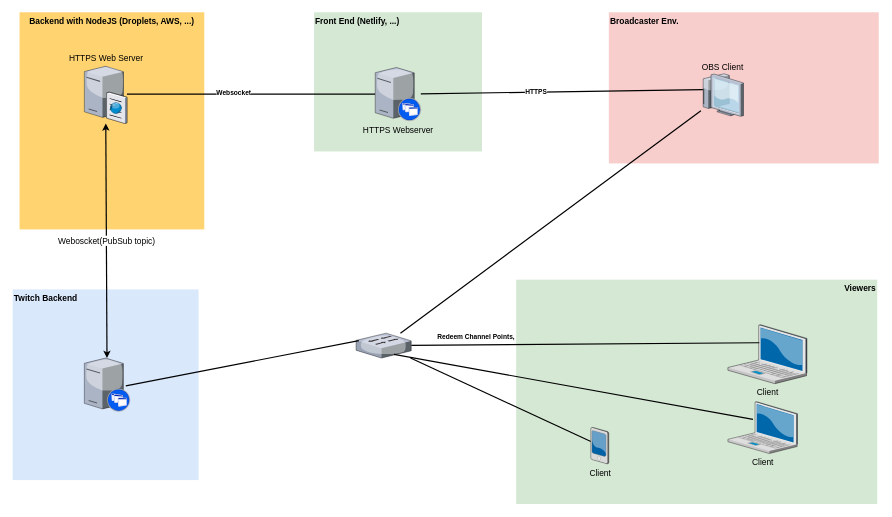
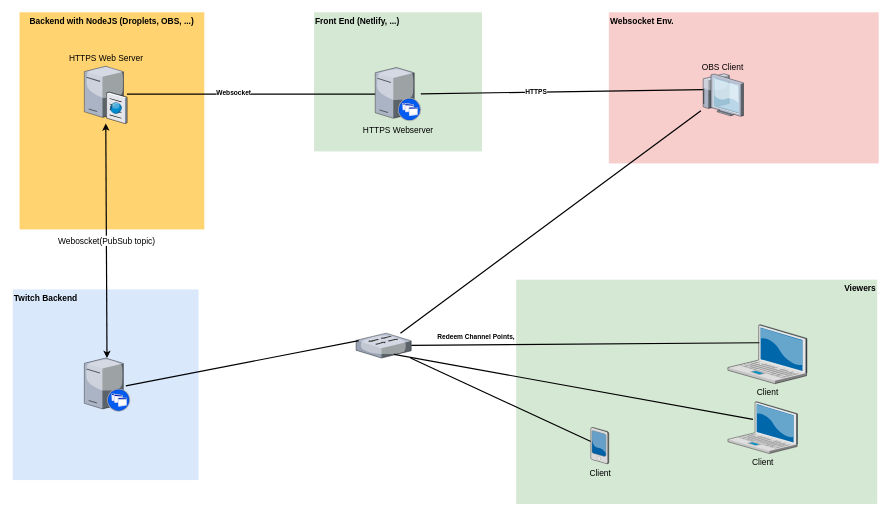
  <mxCell id="0" />
  <mxCell id="1" parent="0" />
- <mxCell id="2" value="&lt;b&gt;Broadcaster Env.&lt;/b&gt;" style="whiteSpace=wrap;html=1;fillColor=#f8cecc;fontSize=14;strokeColor=none;verticalAlign=top;align=left;" vertex="1" parent="1"><mxGeometry x="1014.5" y="20" width="450" height="252" as="geometry" /></mxCell>
+ <mxCell id="2" value="&lt;b&gt;Websocket Env.&lt;/b&gt;" style="whiteSpace=wrap;html=1;fillColor=#f8cecc;fontSize=14;strokeColor=none;verticalAlign=top;align=left;" vertex="1" parent="1"><mxGeometry x="1014.5" y="20" width="450" height="252" as="geometry" /></mxCell>
  <mxCell id="3" value="&lt;b&gt;Viewers&lt;/b&gt;" style="whiteSpace=wrap;html=1;fillColor=#d5e8d4;fontSize=14;strokeColor=none;verticalAlign=top;align=right;" vertex="1" parent="1"><mxGeometry x="860" y="465.75" width="602" height="374" as="geometry" /></mxCell>
  <mxCell id="4" value="&lt;b&gt;Front End (Netlify, ...)&lt;/b&gt;" style="whiteSpace=wrap;html=1;fillColor=#d5e8d4;fontSize=14;strokeColor=none;verticalAlign=top;align=left;" vertex="1" parent="1"><mxGeometry x="523" y="20" width="280" height="232" as="geometry" /></mxCell>
  <mxCell id="5" value="&lt;b&gt;Twitch Backend&lt;/b&gt;" style="whiteSpace=wrap;html=1;fillColor=#dae8fc;fontSize=14;strokeColor=none;verticalAlign=top;align=left;" vertex="1" parent="1"><mxGeometry x="20.5" y="482" width="310" height="318" as="geometry" /></mxCell>
- <mxCell id="6" value="&lt;b&gt;Backend with NodeJS (Droplets, AWS, ...)&lt;/b&gt;" style="whiteSpace=wrap;html=1;fillColor=#FFD470;gradientColor=none;fontSize=14;strokeColor=none;verticalAlign=top;" vertex="1" parent="1"><mxGeometry x="32" y="20" width="308" height="362" as="geometry" /></mxCell>
+ <mxCell id="6" value="&lt;b&gt;Backend with NodeJS (Droplets, OBS, ...)&lt;/b&gt;" style="whiteSpace=wrap;html=1;fillColor=#FFD470;gradientColor=none;fontSize=14;strokeColor=none;verticalAlign=top;" vertex="1" parent="1"><mxGeometry x="32" y="20" width="308" height="362" as="geometry" /></mxCell>
  <mxCell id="7" value="Client" style="verticalLabelPosition=bottom;aspect=fixed;html=1;verticalAlign=top;strokeColor=none;shape=mxgraph.citrix.laptop_2;fillColor=#66B2FF;gradientColor=#0066CC;fontSize=14;" vertex="1" parent="1"><mxGeometry x="1213" y="669.25" width="116" height="86.5" as="geometry" /></mxCell>
  <mxCell id="8" value="Client" style="verticalLabelPosition=bottom;aspect=fixed;html=1;verticalAlign=top;strokeColor=none;shape=mxgraph.citrix.laptop_2;fillColor=#66B2FF;gradientColor=#0066CC;fontSize=14;" vertex="1" parent="1"><mxGeometry x="1213" y="541" width="131.76" height="98.25" as="geometry" /></mxCell>
  <mxCell id="9" style="edgeStyle=none;rounded=0;html=1;startSize=10;endSize=10;jettySize=auto;orthogonalLoop=1;fontSize=14;endArrow=none;endFill=0;strokeWidth=2;" edge="1" parent="1" source="19" target="15"><mxGeometry relative="1" as="geometry"><mxPoint x="304" y="127.602" as="sourcePoint" /></mxGeometry></mxCell>
  <mxCell id="10" value="Websocket" style="edgeLabel;html=1;align=center;verticalAlign=middle;resizable=0;points=[];fontStyle=1" vertex="1" connectable="0" parent="9"><mxGeometry x="-0.146" y="2" relative="1" as="geometry"><mxPoint as="offset" /></mxGeometry></mxCell>
  <mxCell id="11" style="edgeStyle=none;rounded=0;html=1;startSize=10;endSize=10;jettySize=auto;orthogonalLoop=1;fontSize=14;endArrow=none;endFill=0;strokeWidth=2;" edge="1" parent="1" source="12" target="21"><mxGeometry relative="1" as="geometry"><mxPoint x="566" y="944.988" as="targetPoint" /></mxGeometry></mxCell>
  <mxCell id="12" value="Client" style="verticalLabelPosition=bottom;aspect=fixed;html=1;verticalAlign=top;strokeColor=none;shape=mxgraph.citrix.pda;fillColor=#66B2FF;gradientColor=#0066CC;fontSize=14;" vertex="1" parent="1"><mxGeometry x="984.5" y="712" width="30" height="61" as="geometry" /></mxCell>
  <mxCell id="13" style="edgeStyle=none;rounded=0;html=1;startSize=10;endSize=10;jettySize=auto;orthogonalLoop=1;fontSize=14;endArrow=none;endFill=0;strokeWidth=2;entryX=0.046;entryY=0.374;entryDx=0;entryDy=0;entryPerimeter=0;" edge="1" parent="1" source="15" target="22"><mxGeometry relative="1" as="geometry"><mxPoint x="612" y="123.883" as="targetPoint" /></mxGeometry></mxCell>
  <mxCell id="14" value="HTTPS" style="edgeLabel;html=1;align=center;verticalAlign=middle;resizable=0;points=[];fontStyle=1" vertex="1" connectable="0" parent="13"><mxGeometry x="-0.183" y="2" relative="1" as="geometry"><mxPoint as="offset" /></mxGeometry></mxCell>
  <mxCell id="15" value="HTTPS Webserver" style="verticalLabelPosition=bottom;aspect=fixed;html=1;verticalAlign=top;strokeColor=none;shape=mxgraph.citrix.xenapp_server;fillColor=#66B2FF;gradientColor=#0066CC;fontSize=14;" vertex="1" parent="1"><mxGeometry x="625" y="112" width="76" height="89" as="geometry" /></mxCell>
  <mxCell id="16" value="Weboscket(PubSub topic)" style="edgeStyle=none;rounded=0;html=1;jettySize=auto;orthogonalLoop=1;fontSize=14;endArrow=classic;endFill=1;strokeWidth=2;strokeColor=default;startArrow=classic;startFill=1;" edge="1" parent="1" source="23" target="19"><mxGeometry relative="1" as="geometry"><mxPoint x="173" y="752" as="sourcePoint" /></mxGeometry></mxCell>
  <mxCell id="17" style="edgeStyle=none;rounded=0;html=1;startSize=10;endSize=10;jettySize=auto;orthogonalLoop=1;fontSize=14;endArrow=none;endFill=0;strokeWidth=2;exitX=0.398;exitY=0.305;exitDx=0;exitDy=0;exitPerimeter=0;" edge="1" parent="1" source="8" target="21"><mxGeometry relative="1" as="geometry"><mxPoint x="881" y="526.73" as="sourcePoint" /></mxGeometry></mxCell>
  <mxCell id="18" value="Redeem Channel Points," style="edgeLabel;html=1;align=center;verticalAlign=middle;resizable=0;points=[];fontStyle=1" vertex="1" connectable="0" parent="17"><mxGeometry x="0.225" y="-4" relative="1" as="geometry"><mxPoint x="-117" y="-8" as="offset" /></mxGeometry></mxCell>
  <mxCell id="19" value="HTTPS Web Server" style="verticalLabelPosition=top;aspect=fixed;html=1;verticalAlign=bottom;strokeColor=none;shape=mxgraph.citrix.cache_server;fillColor=#66B2FF;gradientColor=#0066CC;fontSize=14;labelPosition=center;align=center;" vertex="1" parent="1"><mxGeometry x="140" y="107.75" width="71" height="97.5" as="geometry" /></mxCell>
  <mxCell id="20" style="edgeStyle=none;rounded=0;html=1;startSize=10;endSize=10;jettySize=auto;orthogonalLoop=1;fontSize=14;endArrow=none;endFill=0;strokeWidth=2;" edge="1" parent="1" source="21" target="22"><mxGeometry relative="1" as="geometry" /></mxCell>
  <mxCell id="21" value="" style="verticalLabelPosition=bottom;aspect=fixed;html=1;verticalAlign=top;strokeColor=none;shape=mxgraph.citrix.switch;fillColor=#66B2FF;gradientColor=#0066CC;fontSize=14;" vertex="1" parent="1"><mxGeometry x="593" y="555" width="92" height="41.5" as="geometry" /></mxCell>
  <mxCell id="22" value="OBS Client&lt;br&gt;" style="verticalLabelPosition=top;aspect=fixed;html=1;verticalAlign=bottom;strokeColor=none;shape=mxgraph.citrix.thin_client;fillColor=#66B2FF;gradientColor=#0066CC;fontSize=14;labelPosition=center;align=center;" vertex="1" parent="1"><mxGeometry x="1168" y="122.5" width="71" height="71" as="geometry" /></mxCell>
  <mxCell id="23" value="" style="verticalLabelPosition=bottom;aspect=fixed;html=1;verticalAlign=top;strokeColor=none;shape=mxgraph.citrix.xenapp_server;fillColor=#66B2FF;gradientColor=#0066CC;fontSize=14;" vertex="1" parent="1"><mxGeometry x="140" y="596.5" width="76" height="89" as="geometry" /></mxCell>
  <mxCell id="24" style="edgeStyle=none;rounded=0;html=1;startSize=10;endSize=10;jettySize=auto;orthogonalLoop=1;fontSize=14;endArrow=none;endFill=0;strokeWidth=2;exitX=0.361;exitY=0.342;exitDx=0;exitDy=0;exitPerimeter=0;entryX=0.688;entryY=0.85;entryDx=0;entryDy=0;entryPerimeter=0;" edge="1" parent="1" source="7" target="21"><mxGeometry relative="1" as="geometry"><mxPoint x="1113" y="758.003" as="sourcePoint" /><mxPoint x="685" y="617.817" as="targetPoint" /></mxGeometry></mxCell>
  <mxCell id="25" style="edgeStyle=none;rounded=0;html=1;startSize=10;endSize=10;jettySize=auto;orthogonalLoop=1;fontSize=14;endArrow=none;endFill=0;strokeWidth=2;entryX=0.051;entryY=0.299;entryDx=0;entryDy=0;entryPerimeter=0;exitX=0.91;exitY=0.522;exitDx=0;exitDy=0;exitPerimeter=0;" edge="1" parent="1" source="23" target="21"><mxGeometry relative="1" as="geometry"><mxPoint x="673.91" y="827.518" as="sourcePoint" /><mxPoint x="422.997" y="602" as="targetPoint" /></mxGeometry></mxCell>
